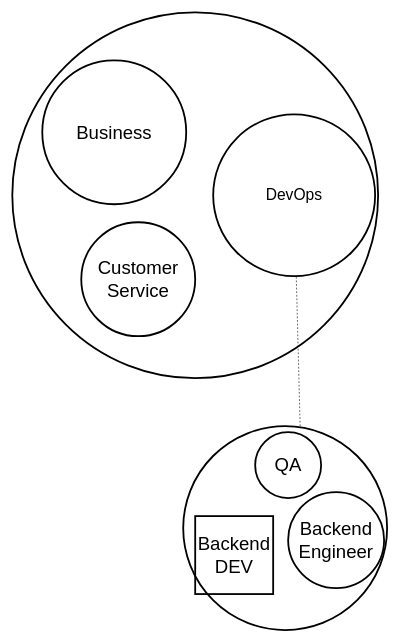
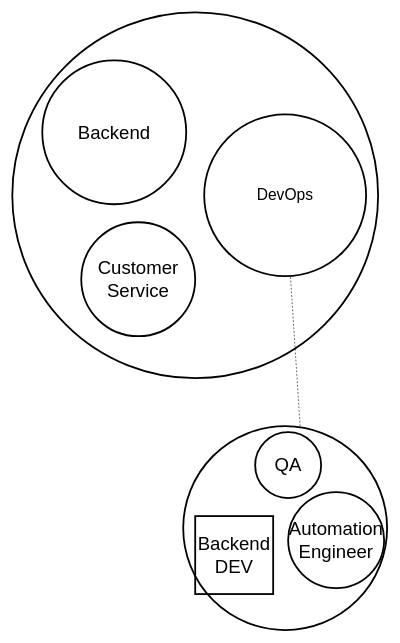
  <mxCell id="0" />
  <mxCell id="1" parent="0" />
  <mxCell id="2" value="" style="ellipse;whiteSpace=wrap;html=1;aspect=fixed;fillColor=none;strokeWidth=3;" vertex="1" parent="1"><mxGeometry x="20" y="20" width="610" height="610" as="geometry" /></mxCell>
- <mxCell id="3" value="&lt;font style=&quot;font-size: 31px&quot;&gt;Business&lt;/font&gt;" style="ellipse;whiteSpace=wrap;html=1;aspect=fixed;strokeWidth=3;fillColor=none;" vertex="1" parent="1"><mxGeometry x="70" y="100" width="240" height="240" as="geometry" /></mxCell>
- <mxCell id="4" value="&lt;font style=&quot;font-size: 26px&quot;&gt;DevOps&lt;/font&gt;" style="ellipse;whiteSpace=wrap;html=1;aspect=fixed;strokeWidth=3;fillColor=none;" vertex="1" parent="1"><mxGeometry x="355" y="190" width="270" height="270" as="geometry" /></mxCell>
+ <mxCell id="3" value="&lt;font style=&quot;font-size: 31px&quot;&gt;Backend&lt;/font&gt;" style="ellipse;whiteSpace=wrap;html=1;aspect=fixed;strokeWidth=3;fillColor=none;" vertex="1" parent="1"><mxGeometry x="70" y="100" width="240" height="240" as="geometry" /></mxCell>
+ <mxCell id="4" value="&lt;font style=&quot;font-size: 26px&quot;&gt;DevOps&lt;/font&gt;" style="ellipse;whiteSpace=wrap;html=1;aspect=fixed;strokeWidth=3;fillColor=none;" vertex="1" parent="1"><mxGeometry x="340" y="190" width="270" height="270" as="geometry" /></mxCell>
  <mxCell id="5" value="&lt;font style=&quot;font-size: 31px&quot;&gt;Customer Service&lt;/font&gt;" style="ellipse;whiteSpace=wrap;html=1;aspect=fixed;strokeWidth=3;fillColor=none;" vertex="1" parent="1"><mxGeometry x="135" y="370" width="190" height="190" as="geometry" /></mxCell>
  <mxCell id="6" value="" style="endArrow=none;dashed=1;html=1;" edge="1" parent="1" target="4"><mxGeometry width="50" height="50" relative="1" as="geometry"><mxPoint x="500" y="710" as="sourcePoint" /><mxPoint x="520" y="450" as="targetPoint" /></mxGeometry></mxCell>
  <mxCell id="7" value="" style="ellipse;whiteSpace=wrap;html=1;aspect=fixed;strokeWidth=3;fillColor=none;" vertex="1" parent="1"><mxGeometry x="305" y="710" width="340" height="340" as="geometry" /></mxCell>
- <mxCell id="8" value="&lt;font style=&quot;font-size: 31px&quot;&gt;Backend Engineer&lt;/font&gt;" style="ellipse;whiteSpace=wrap;html=1;aspect=fixed;strokeWidth=3;fillColor=none;" vertex="1" parent="1"><mxGeometry x="480" y="820" width="160" height="160" as="geometry" /></mxCell>
+ <mxCell id="8" value="&lt;font style=&quot;font-size: 31px&quot;&gt;Automation Engineer&lt;/font&gt;" style="ellipse;whiteSpace=wrap;html=1;aspect=fixed;strokeWidth=3;fillColor=none;" vertex="1" parent="1"><mxGeometry x="480" y="820" width="160" height="160" as="geometry" /></mxCell>
  <mxCell id="9" value="&lt;font style=&quot;font-size: 31px&quot;&gt;Backend DEV&lt;/font&gt;" style="whiteSpace=wrap;html=1;aspect=fixed;strokeWidth=3;fillColor=none;rounded=0;" vertex="1" parent="1"><mxGeometry x="325" y="860" width="130" height="130" as="geometry" /></mxCell>
  <mxCell id="10" value="&lt;font style=&quot;font-size: 31px&quot;&gt;QA&lt;/font&gt;" style="ellipse;whiteSpace=wrap;html=1;aspect=fixed;strokeWidth=3;fillColor=none;" vertex="1" parent="1"><mxGeometry x="425" y="720" width="110" height="110" as="geometry" /></mxCell>
